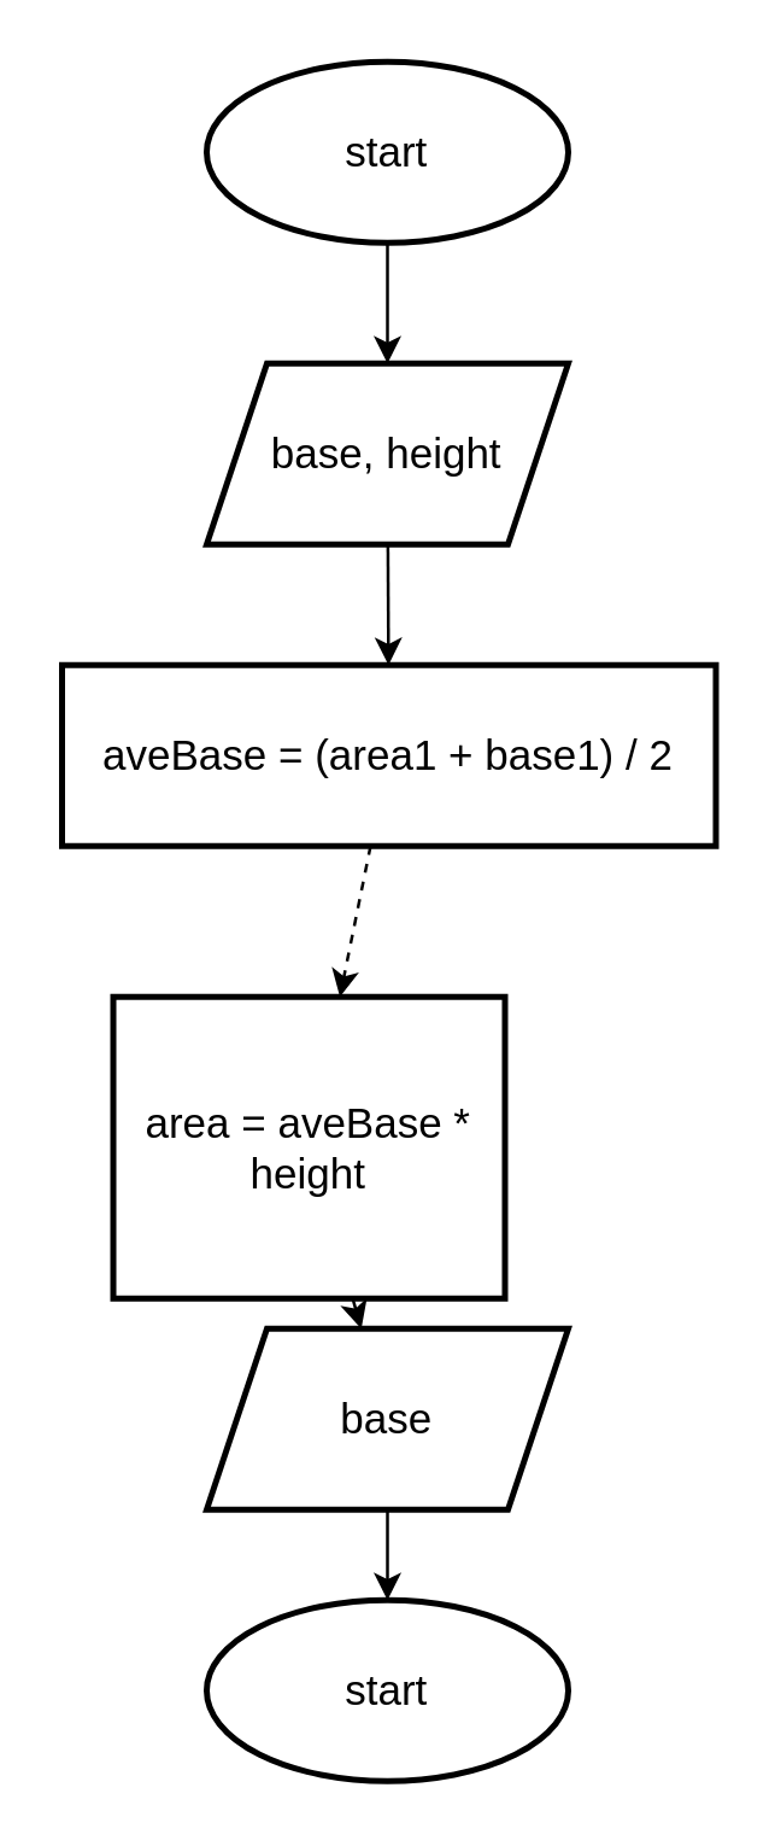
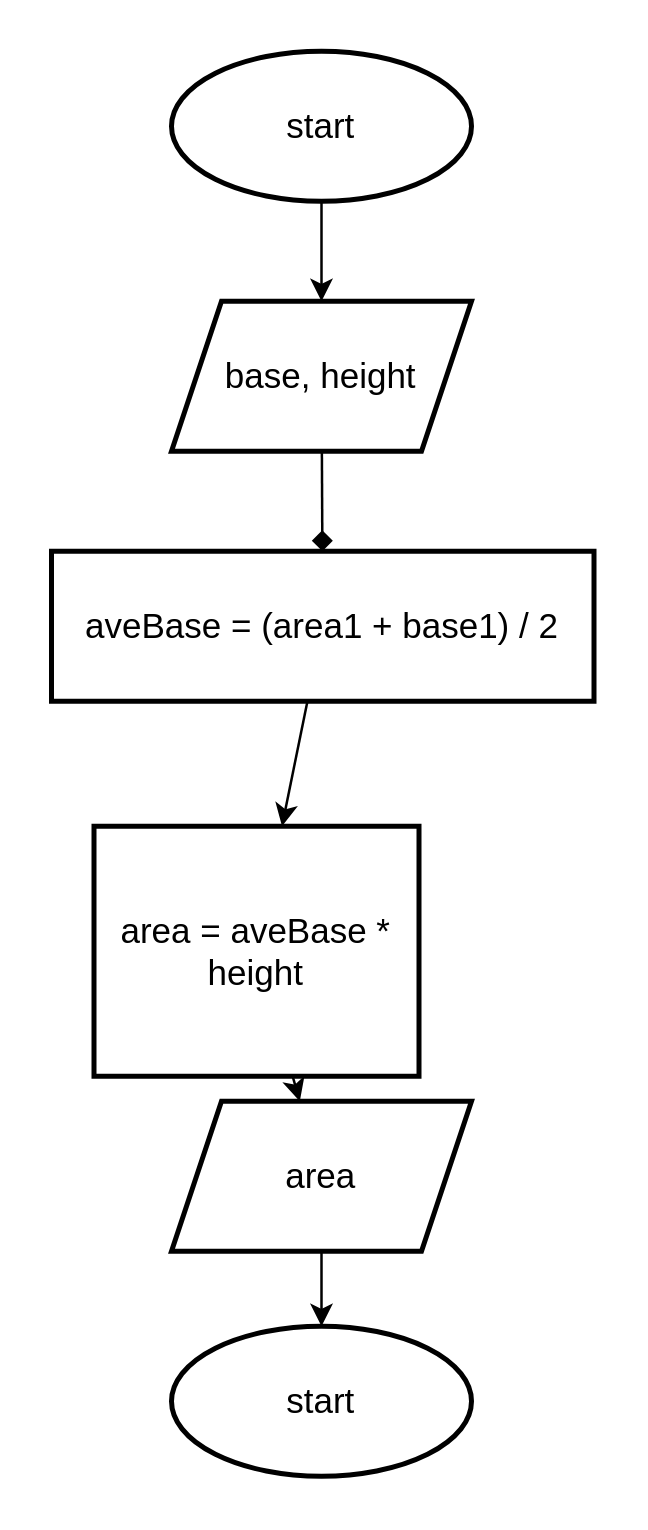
  <mxCell id="0" />
  <mxCell id="1" parent="0" />
  <mxCell id="2" value="" style="edgeStyle=none;html=1;fontSize=14;" parent="1" source="3" target="5" edge="1"><mxGeometry relative="1" as="geometry" /></mxCell>
  <mxCell id="3" value="&lt;font style=&quot;font-size: 14px;&quot;&gt;start&lt;/font&gt;" style="ellipse;whiteSpace=wrap;html=1;strokeWidth=2;fontSize=14;" parent="1" vertex="1"><mxGeometry x="68" y="20" width="120" height="60" as="geometry" /></mxCell>
- <mxCell id="4" value="" style="edgeStyle=none;html=1;fontSize=14;" parent="1" source="5" target="7" edge="1"><mxGeometry relative="1" as="geometry" /></mxCell>
+ <mxCell id="4" value="" style="edgeStyle=none;html=1;fontSize=14;endArrow=diamond;" parent="1" source="5" target="7" edge="1"><mxGeometry relative="1" as="geometry" /></mxCell>
  <mxCell id="5" value="base, height" style="shape=parallelogram;perimeter=parallelogramPerimeter;whiteSpace=wrap;html=1;fixedSize=1;strokeWidth=2;fontSize=14;" parent="1" vertex="1"><mxGeometry x="68" y="120" width="120" height="60" as="geometry" /></mxCell>
- <mxCell id="6" value="" style="edgeStyle=none;html=1;dashed=1;" edge="1" parent="1" source="7" target="12"><mxGeometry relative="1" as="geometry" /></mxCell>
+ <mxCell id="6" value="" style="edgeStyle=none;html=1;" edge="1" parent="1" source="7" target="12"><mxGeometry relative="1" as="geometry" /></mxCell>
  <mxCell id="7" value="aveBase = (area1 + base1) / 2" style="rounded=0;whiteSpace=wrap;html=1;strokeWidth=2;fontSize=14;" parent="1" vertex="1"><mxGeometry x="20" y="220" width="217" height="60" as="geometry" /></mxCell>
  <mxCell id="8" value="" style="edgeStyle=none;html=1;fontSize=14;" parent="1" source="9" target="10" edge="1"><mxGeometry relative="1" as="geometry" /></mxCell>
- <mxCell id="9" value="base" style="shape=parallelogram;perimeter=parallelogramPerimeter;whiteSpace=wrap;html=1;fixedSize=1;strokeWidth=2;fontSize=14;" parent="1" vertex="1"><mxGeometry x="68" y="440" width="120" height="60" as="geometry" /></mxCell>
+ <mxCell id="9" value="area" style="shape=parallelogram;perimeter=parallelogramPerimeter;whiteSpace=wrap;html=1;fixedSize=1;strokeWidth=2;fontSize=14;" parent="1" vertex="1"><mxGeometry x="68" y="440" width="120" height="60" as="geometry" /></mxCell>
  <mxCell id="10" value="&lt;font style=&quot;font-size: 14px;&quot;&gt;start&lt;/font&gt;" style="ellipse;whiteSpace=wrap;html=1;strokeWidth=2;fontSize=14;" parent="1" vertex="1"><mxGeometry x="68" y="530" width="120" height="60" as="geometry" /></mxCell>
  <mxCell id="11" value="" style="edgeStyle=none;html=1;" edge="1" parent="1" source="12" target="9"><mxGeometry relative="1" as="geometry" /></mxCell>
  <mxCell id="12" value="area = aveBase * height" style="rounded=0;whiteSpace=wrap;html=1;strokeWidth=2;fontSize=14;" vertex="1" parent="1"><mxGeometry x="37" y="330" width="130" height="100" as="geometry" /></mxCell>
